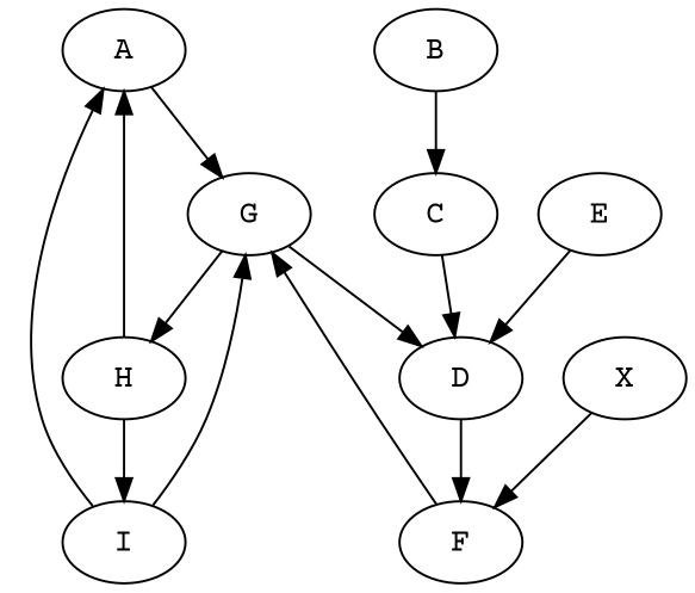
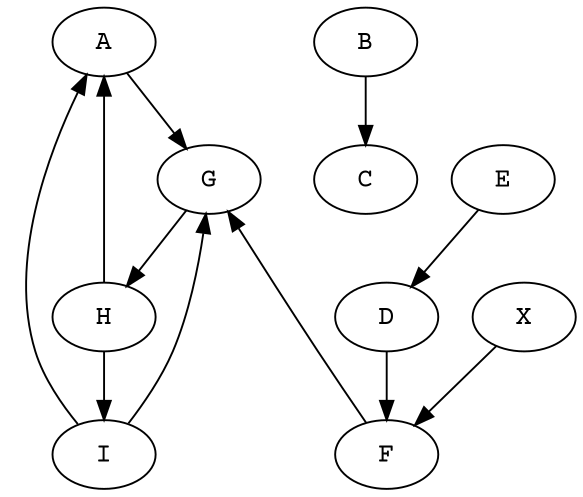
  digraph {
    fontname="Courier Prime"
    node [fontname="Courier Prime"]
    edge [fontname="Courier Prime"]
    A
    G
    H
    D
    B
    C
    I
    F
    E
    X
    A -> G
    G -> H
-   G -> D
    H -> A
    H -> I
    D -> F
    B -> C
-   C -> D
    I -> A
    I -> G
    F -> G
    E -> D
    X -> F
  }
